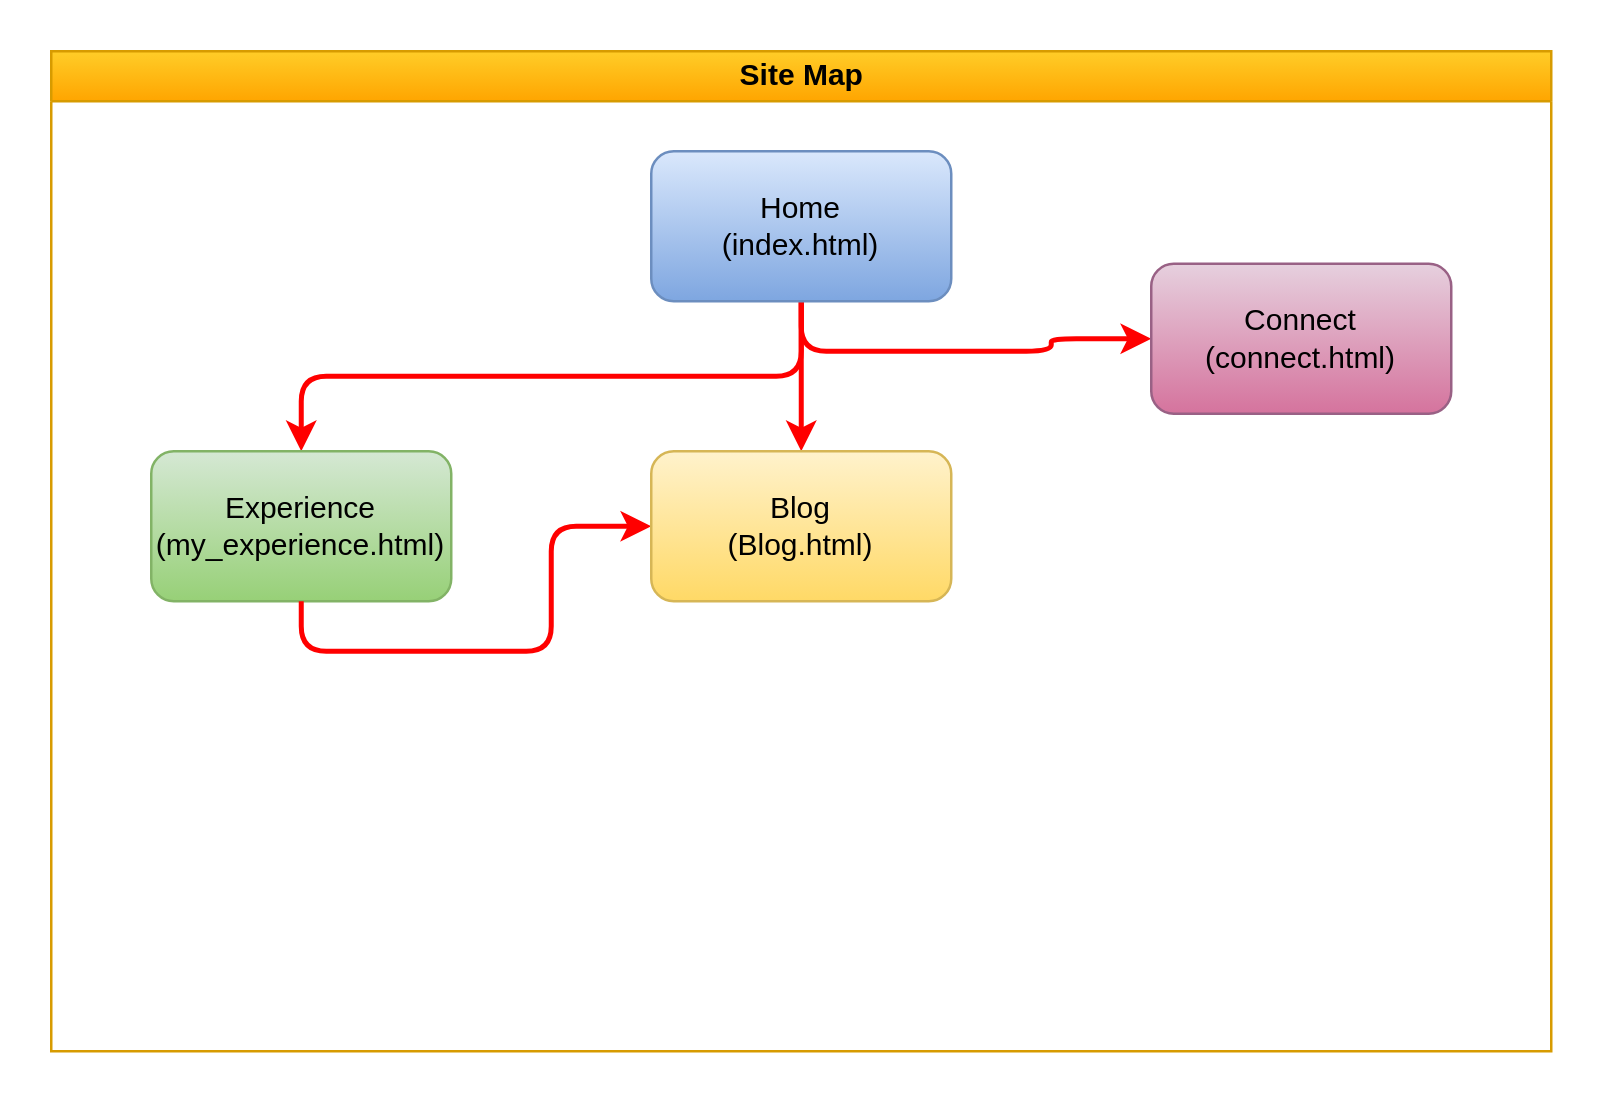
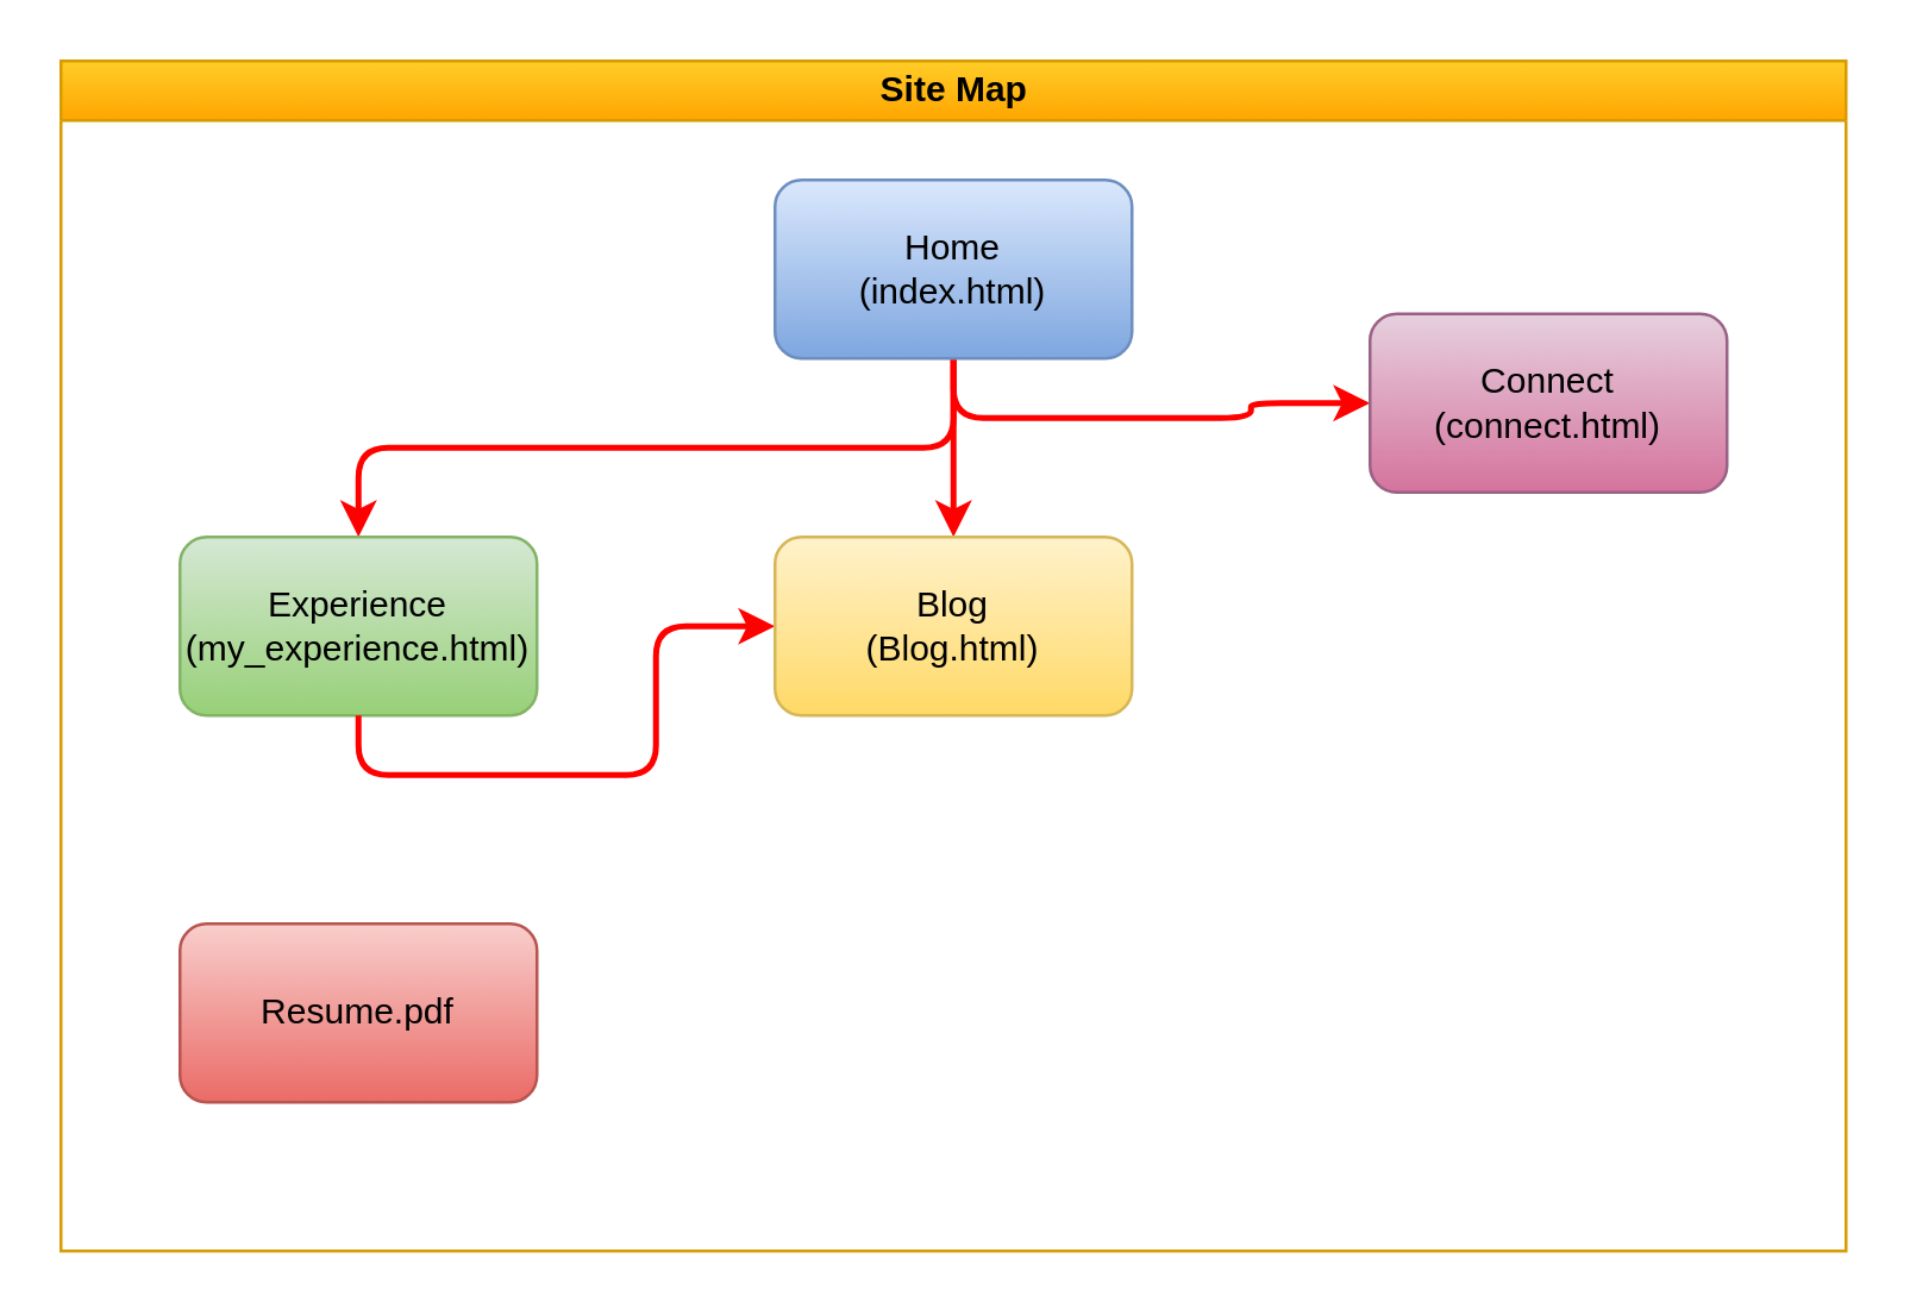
  <mxCell id="0" />
  <mxCell id="1" parent="0" />
  <mxCell id="2" value="Site Map" style="swimlane;html=1;startSize=20;horizontal=1;containerType=tree;glass=0;fillColor=#ffcd28;strokeColor=#d79b00;gradientColor=#ffa500;" parent="1" vertex="1"><mxGeometry x="20" y="20" width="600" height="400" as="geometry" /></mxCell>
  <mxCell id="3" style="edgeStyle=orthogonalEdgeStyle;rounded=1;orthogonalLoop=1;jettySize=auto;html=1;exitX=0.5;exitY=1;exitDx=0;exitDy=0;entryX=0.5;entryY=0;entryDx=0;entryDy=0;strokeWidth=2;fillColor=#e51400;strokeColor=#FF0000;" edge="1" parent="2" source="6" target="7"><mxGeometry relative="1" as="geometry"><mxPoint x="300" y="130" as="targetPoint" /></mxGeometry></mxCell>
  <mxCell id="4" style="edgeStyle=orthogonalEdgeStyle;rounded=1;orthogonalLoop=1;jettySize=auto;html=1;exitX=0.5;exitY=1;exitDx=0;exitDy=0;strokeWidth=2;fillColor=#e51400;strokeColor=#FF0000;" edge="1" parent="2" source="6" target="9"><mxGeometry relative="1" as="geometry" /></mxCell>
  <mxCell id="5" style="edgeStyle=orthogonalEdgeStyle;rounded=1;orthogonalLoop=1;jettySize=auto;html=1;exitX=0.5;exitY=1;exitDx=0;exitDy=0;strokeWidth=2;fillColor=#e51400;strokeColor=#FF0000;" edge="1" parent="2" source="6" target="10"><mxGeometry relative="1" as="geometry" /></mxCell>
  <mxCell id="6" value="Home&lt;br&gt;(index.html)" style="rounded=1;whiteSpace=wrap;html=1;fillColor=#dae8fc;strokeColor=#6c8ebf;gradientColor=#7ea6e0;" vertex="1" parent="2"><mxGeometry x="240" y="40" width="120" height="60" as="geometry" /></mxCell>
  <mxCell id="7" value="Experience&lt;br&gt;(my_experience.html)" style="rounded=1;whiteSpace=wrap;html=1;gradientColor=#97d077;fillColor=#d5e8d4;strokeColor=#82b366;" vertex="1" parent="2"><mxGeometry x="40" y="160" width="120" height="60" as="geometry" /></mxCell>
  <mxCell id="8" style="edgeStyle=orthogonalEdgeStyle;rounded=1;orthogonalLoop=1;jettySize=auto;html=1;exitX=0.5;exitY=1;exitDx=0;exitDy=0;strokeWidth=2;fillColor=#e51400;strokeColor=#FF0000;" edge="1" parent="2" source="7" target="9"><mxGeometry relative="1" as="geometry" /></mxCell>
  <mxCell id="9" value="Blog&lt;br&gt;(Blog.html)" style="rounded=1;whiteSpace=wrap;html=1;gradientColor=#ffd966;fillColor=#fff2cc;strokeColor=#d6b656;" vertex="1" parent="2"><mxGeometry x="240" y="160" width="120" height="60" as="geometry" /></mxCell>
  <mxCell id="10" value="Connect&lt;br&gt;(connect.html)" style="rounded=1;whiteSpace=wrap;html=1;gradientColor=#d5739d;fillColor=#e6d0de;strokeColor=#996185;" vertex="1" parent="2"><mxGeometry x="440" y="85" width="120" height="60" as="geometry" /></mxCell>
+ <mxCell id="11" value="Resume.pdf" style="rounded=1;whiteSpace=wrap;html=1;gradientColor=#ea6b66;fillColor=#f8cecc;strokeColor=#b85450;" vertex="1" parent="2"><mxGeometry x="40" y="290" width="120" height="60" as="geometry" /></mxCell>
